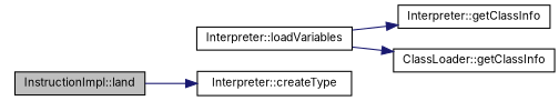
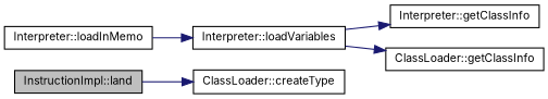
  digraph {
    fontname=Inter
    rankdir=LR
    node [color=black fillcolor=white fontname=Inter fontsize=10 shape=record style=filled]
    edge [color=midnightblue fontname=Inter fontsize=10 labelfontname=Helvetica labelfontsize=10 style=solid]
    n1 [fillcolor=grey75 fontcolor=black height=0.2 label="InstructionImpl::land" width=0.4]
-   n2 [height=0.2 label="Interpreter::createType" width=0.4]
+   n2 [height=0.2 label="ClassLoader::createType" width=0.4]
    n3 [height=0.2 label="Interpreter::getClassInfo" width=0.4]
+   n4 [height=0.2 label="Interpreter::loadInMemo" width=0.4]
    n5 [height=0.2 label="Interpreter::loadVariables" width=0.4]
    n6 [height=0.2 label="ClassLoader::getClassInfo" width=0.4]
    n1 -> n2
+   n4 -> n5
    n5 -> n3
    n5 -> n6
  }
